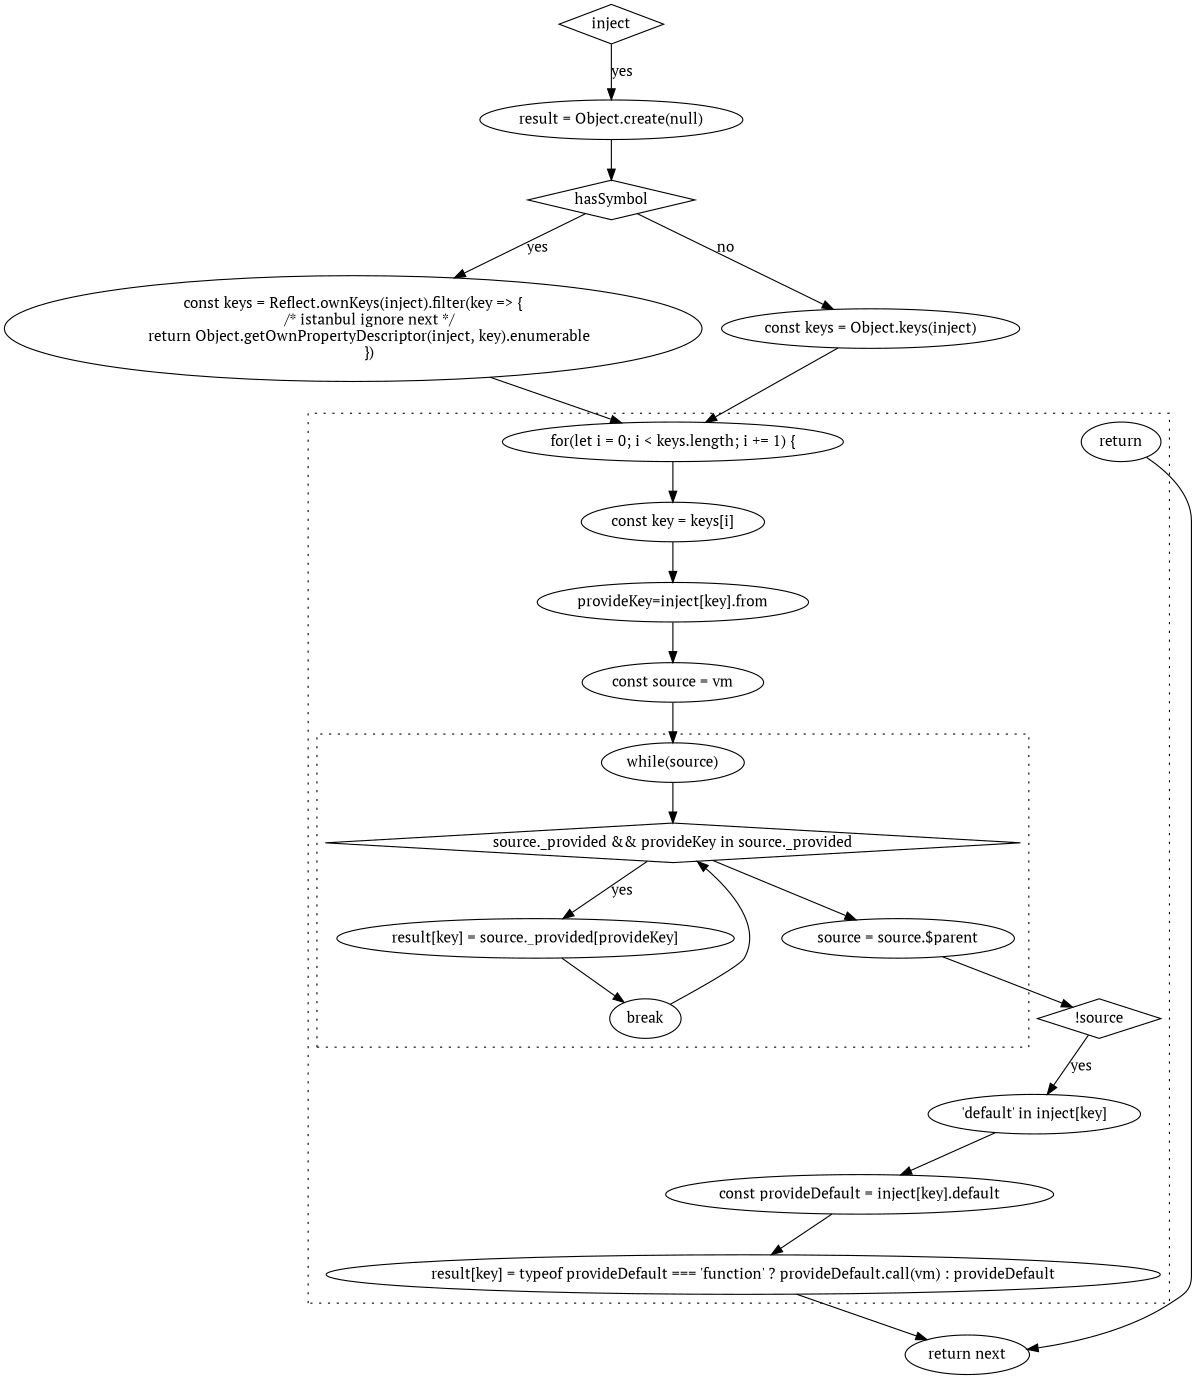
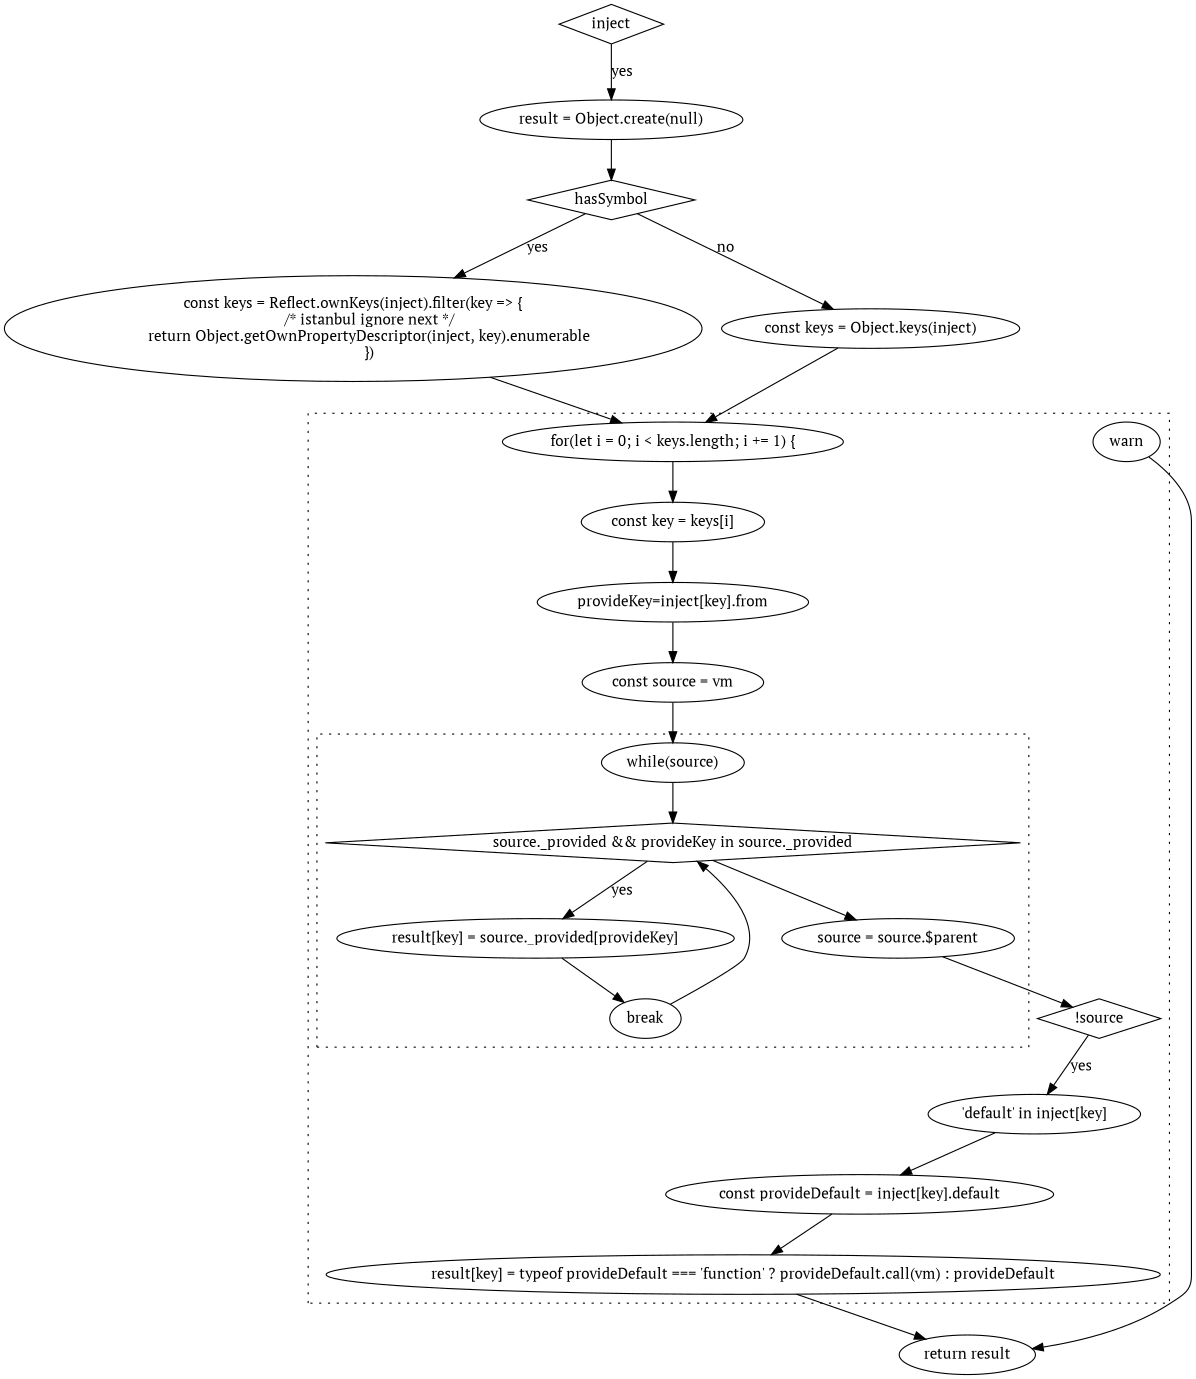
  digraph {
    fontname="PT Serif"
    lable="function resolveRejection(inject, vm)"
    style=dotted
    node [fontname="PT Serif"]
    edge [fontname="PT Serif"]
    n1 [label="while(source)"]
    n2 [label="source._provided && provideKey in source._provided" shape=diamond]
    n3 [label="result[key] = source._provided[provideKey]"]
    n4 [label="source = source.$parent"]
    n5 [label=break]
    n6 [label="for(let i = 0; i < keys.length; i += 1) {"]
    n7 [label="const key = keys[i]"]
    n8 [label="provideKey=inject[key].from"]
    n9 [label="const source = vm"]
    n10 [label="!source" shape=diamond]
    n11 [label="'default' in inject[key]"]
    n12 [label="const provideDefault = inject[key].default"]
    n13 [label="result[key] = typeof provideDefault === 'function' ? provideDefault.call(vm) : provideDefault"]
-   warn [label=return]
-   n15 [label="return next"]
+   warn
+   n15 [label="return result"]
    n16 [label=inject shape=diamond]
    n17 [label="result = Object.create(null)"]
    n18 [label=hasSymbol shape=diamond]
    n19 [label="const keys = Reflect.ownKeys(inject).filter(key => {\n        /* istanbul ignore next */\n        return Object.getOwnPropertyDescriptor(inject, key).enumerable\n        })"]
    n20 [label="const keys = Object.keys(inject)"]
    subgraph cluster_1 {
      n6
      n7
      n8
      n9
      n10
      n11
      n12
      n13
      warn
      subgraph cluster_2 {
        n1
        n2
        n3
        n4
        n5
      }
    }
    n1 -> n2
    n2 -> n3 [label=yes]
    n2 -> n4
    n3 -> n5
    n4 -> n10
    n5 -> n2
    n6 -> n7
    n7 -> n8
    n8 -> n9
    n9 -> n1
    n10 -> n11 [label=yes]
    n11 -> n12
    n12 -> n13
    n13 -> n15
    warn -> n15
    n16 -> n17 [label=yes]
    n17 -> n18
    n18 -> n19 [label=yes]
    n18 -> n20 [label=no]
    n19 -> n6
    n20 -> n6
  }
